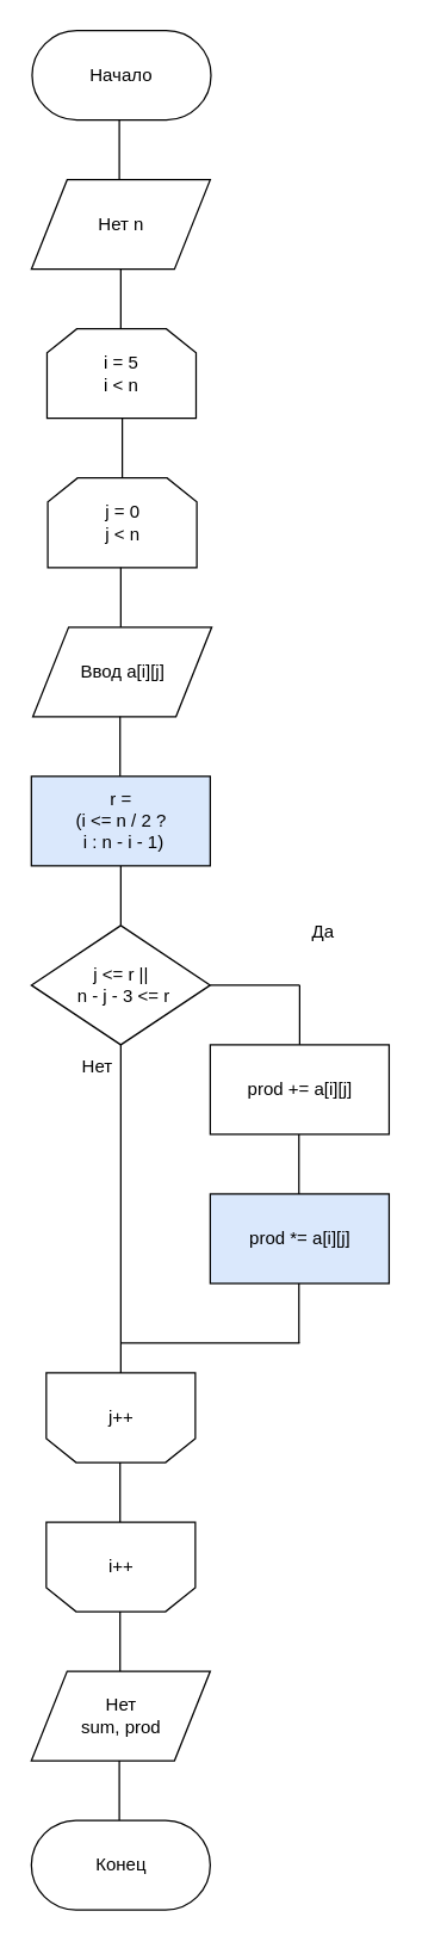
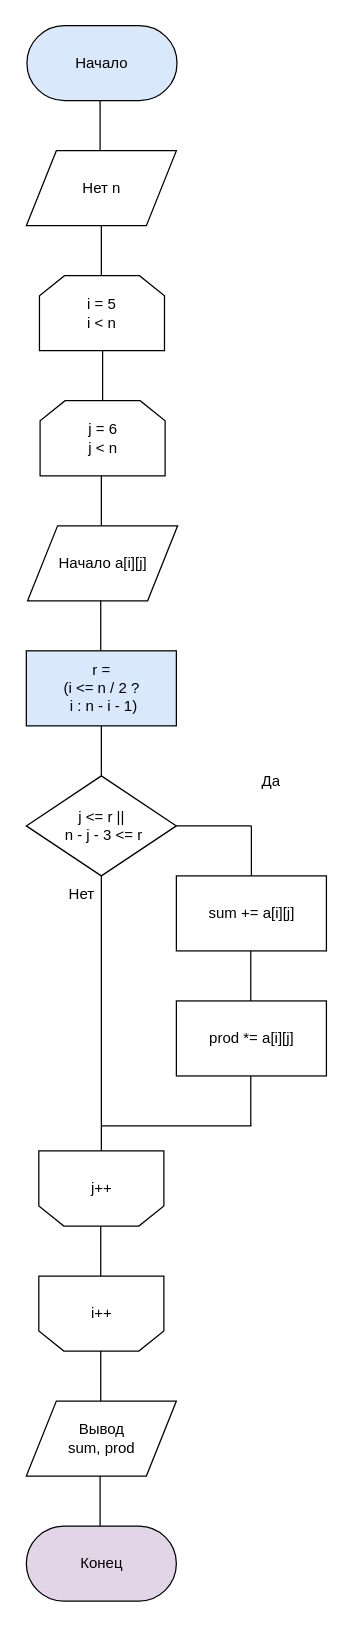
  <mxCell id="0" />
  <mxCell id="1" parent="0" />
- <mxCell id="2" value="Начало" style="rounded=1;whiteSpace=wrap;html=1;arcSize=50;" vertex="1" parent="1"><mxGeometry x="21" y="20" width="120" height="60" as="geometry" /></mxCell>
+ <mxCell id="2" value="Начало" style="rounded=1;whiteSpace=wrap;html=1;arcSize=50;fillColor=#dae8fc;" vertex="1" parent="1"><mxGeometry x="21" y="20" width="120" height="60" as="geometry" /></mxCell>
  <mxCell id="3" value="" style="endArrow=none;html=1;entryX=0.5;entryY=1;entryDx=0;entryDy=0;exitX=0.5;exitY=0;exitDx=0;exitDy=0;" edge="1" parent="1"><mxGeometry width="50" height="50" relative="1" as="geometry"><mxPoint x="80.5" y="220" as="sourcePoint" /><mxPoint x="80.5" y="180" as="targetPoint" /></mxGeometry></mxCell>
  <mxCell id="4" value="i = 5&lt;br&gt;i &amp;lt; n" style="shape=loopLimit;whiteSpace=wrap;html=1;" vertex="1" parent="1"><mxGeometry x="31" y="220" width="100" height="60" as="geometry" /></mxCell>
  <mxCell id="5" value="" style="endArrow=none;html=1;entryX=0.5;entryY=1;entryDx=0;entryDy=0;exitX=0.5;exitY=0;exitDx=0;exitDy=0;" edge="1" parent="1"><mxGeometry width="50" height="50" relative="1" as="geometry"><mxPoint x="81.5" y="320" as="sourcePoint" /><mxPoint x="81.5" y="280" as="targetPoint" /></mxGeometry></mxCell>
  <mxCell id="6" value="j++" style="shape=loopLimit;whiteSpace=wrap;html=1;rounded=0;shadow=0;comic=0;gradientColor=none;align=center;rotation=0;direction=west;" vertex="1" parent="1"><mxGeometry x="30.5" y="920" width="100" height="60" as="geometry" /></mxCell>
- <mxCell id="7" value="j = 0&lt;br&gt;j &amp;lt; n" style="shape=loopLimit;whiteSpace=wrap;html=1;" vertex="1" parent="1"><mxGeometry x="31.5" y="320" width="100" height="60" as="geometry" /></mxCell>
+ <mxCell id="7" value="j = 6&lt;br&gt;j &amp;lt; n" style="shape=loopLimit;whiteSpace=wrap;html=1;" vertex="1" parent="1"><mxGeometry x="31.5" y="320" width="100" height="60" as="geometry" /></mxCell>
  <mxCell id="8" value="" style="endArrow=none;html=1;entryX=0.5;entryY=1;entryDx=0;entryDy=0;exitX=0.5;exitY=0;exitDx=0;exitDy=0;" edge="1" parent="1"><mxGeometry width="50" height="50" relative="1" as="geometry"><mxPoint x="80" y="1020" as="sourcePoint" /><mxPoint x="80" y="980" as="targetPoint" /></mxGeometry></mxCell>
  <mxCell id="9" value="i++" style="shape=loopLimit;whiteSpace=wrap;html=1;rounded=0;shadow=0;comic=0;gradientColor=none;align=center;rotation=0;direction=west;" vertex="1" parent="1"><mxGeometry x="30.5" y="1020" width="100" height="60" as="geometry" /></mxCell>
  <mxCell id="10" value="j &amp;lt;= r ||&lt;br&gt;&amp;nbsp;n - j - 3 &amp;lt;= r" style="rhombus;whiteSpace=wrap;html=1;rounded=0;shadow=0;comic=0;gradientColor=none;align=center;" vertex="1" parent="1"><mxGeometry x="20.5" y="620" width="120" height="80" as="geometry" /></mxCell>
  <mxCell id="11" value="" style="endArrow=none;html=1;entryX=0.5;entryY=1;entryDx=0;entryDy=0;exitX=0.5;exitY=0;exitDx=0;exitDy=0;" edge="1" parent="1"><mxGeometry width="50" height="50" relative="1" as="geometry"><mxPoint x="80.5" y="620" as="sourcePoint" /><mxPoint x="80.5" y="580" as="targetPoint" /></mxGeometry></mxCell>
  <mxCell id="12" value="" style="endArrow=none;html=1;entryX=1;entryY=0.5;entryDx=0;entryDy=0;" edge="1" parent="1" target="10"><mxGeometry width="50" height="50" relative="1" as="geometry"><mxPoint x="200.5" y="660" as="sourcePoint" /><mxPoint x="70.5" y="900" as="targetPoint" /></mxGeometry></mxCell>
  <mxCell id="13" value="" style="endArrow=none;html=1;entryX=0.5;entryY=1;entryDx=0;entryDy=0;exitX=0.5;exitY=0;exitDx=0;exitDy=0;" edge="1" parent="1"><mxGeometry width="50" height="50" relative="1" as="geometry"><mxPoint x="200.5" y="700" as="sourcePoint" /><mxPoint x="200.5" y="660" as="targetPoint" /></mxGeometry></mxCell>
  <mxCell id="14" value="Да" style="text;html=1;resizable=0;autosize=1;align=center;verticalAlign=middle;points=[];fillColor=none;strokeColor=none;rounded=0;" vertex="1" parent="1"><mxGeometry x="200.5" y="615" width="30" height="20" as="geometry" /></mxCell>
  <mxCell id="15" value="Нет" style="text;html=1;strokeColor=none;fillColor=none;align=center;verticalAlign=middle;whiteSpace=wrap;rounded=0;" vertex="1" parent="1"><mxGeometry x="50" y="705" width="30" height="20" as="geometry" /></mxCell>
  <mxCell id="16" value="" style="endArrow=none;html=1;entryX=0.5;entryY=1;entryDx=0;entryDy=0;" edge="1" parent="1"><mxGeometry width="50" height="50" relative="1" as="geometry"><mxPoint x="80.5" y="920" as="sourcePoint" /><mxPoint x="80.5" y="700" as="targetPoint" /></mxGeometry></mxCell>
  <mxCell id="17" value="" style="endArrow=none;html=1;entryX=0.5;entryY=1;entryDx=0;entryDy=0;exitX=0.5;exitY=0;exitDx=0;exitDy=0;" edge="1" parent="1"><mxGeometry width="50" height="50" relative="1" as="geometry"><mxPoint x="200" y="900" as="sourcePoint" /><mxPoint x="200" y="860" as="targetPoint" /></mxGeometry></mxCell>
  <mxCell id="18" value="" style="endArrow=none;html=1;" edge="1" parent="1"><mxGeometry width="50" height="50" relative="1" as="geometry"><mxPoint x="200.5" y="900" as="sourcePoint" /><mxPoint x="80.5" y="900" as="targetPoint" /></mxGeometry></mxCell>
- <mxCell id="19" value="prod += a[i][j]" style="rounded=0;whiteSpace=wrap;html=1;" vertex="1" parent="1"><mxGeometry x="140.5" y="700" width="120" height="60" as="geometry" /></mxCell>
+ <mxCell id="19" value="sum += a[i][j]" style="rounded=0;whiteSpace=wrap;html=1;" vertex="1" parent="1"><mxGeometry x="140.5" y="700" width="120" height="60" as="geometry" /></mxCell>
  <mxCell id="20" value="" style="endArrow=none;html=1;entryX=0.5;entryY=1;entryDx=0;entryDy=0;exitX=0.5;exitY=0;exitDx=0;exitDy=0;" edge="1" parent="1"><mxGeometry width="50" height="50" relative="1" as="geometry"><mxPoint x="80" y="1120" as="sourcePoint" /><mxPoint x="80" y="1080" as="targetPoint" /></mxGeometry></mxCell>
- <mxCell id="21" value="Нет&lt;br&gt;sum, prod" style="shape=parallelogram;perimeter=parallelogramPerimeter;whiteSpace=wrap;html=1;" vertex="1" parent="1"><mxGeometry x="20.5" y="1120" width="120" height="60" as="geometry" /></mxCell>
- <mxCell id="22" value="Конец" style="rounded=1;whiteSpace=wrap;html=1;arcSize=50;" vertex="1" parent="1"><mxGeometry x="20.5" y="1220" width="120" height="60" as="geometry" /></mxCell>
+ <mxCell id="21" value="Вывод&lt;br&gt;sum, prod" style="shape=parallelogram;perimeter=parallelogramPerimeter;whiteSpace=wrap;html=1;" vertex="1" parent="1"><mxGeometry x="20.5" y="1120" width="120" height="60" as="geometry" /></mxCell>
+ <mxCell id="22" value="Конец" style="rounded=1;whiteSpace=wrap;html=1;arcSize=50;fillColor=#e1d5e7;" vertex="1" parent="1"><mxGeometry x="20.5" y="1220" width="120" height="60" as="geometry" /></mxCell>
  <mxCell id="23" value="" style="endArrow=none;html=1;entryX=0.5;entryY=1;entryDx=0;entryDy=0;exitX=0.5;exitY=0;exitDx=0;exitDy=0;" edge="1" parent="1"><mxGeometry width="50" height="50" relative="1" as="geometry"><mxPoint x="79.5" y="1220" as="sourcePoint" /><mxPoint x="79.5" y="1180" as="targetPoint" /></mxGeometry></mxCell>
  <mxCell id="24" value="Нет n" style="shape=parallelogram;perimeter=parallelogramPerimeter;whiteSpace=wrap;html=1;" vertex="1" parent="1"><mxGeometry x="20.5" y="120" width="120" height="60" as="geometry" /></mxCell>
  <mxCell id="25" value="" style="endArrow=none;html=1;entryX=0.5;entryY=1;entryDx=0;entryDy=0;exitX=0.5;exitY=0;exitDx=0;exitDy=0;" edge="1" parent="1"><mxGeometry width="50" height="50" relative="1" as="geometry"><mxPoint x="79.5" y="120" as="sourcePoint" /><mxPoint x="79.5" y="80" as="targetPoint" /></mxGeometry></mxCell>
- <mxCell id="26" value="Ввод a[i][j]" style="shape=parallelogram;perimeter=parallelogramPerimeter;whiteSpace=wrap;html=1;" vertex="1" parent="1"><mxGeometry x="21.5" y="420" width="120" height="60" as="geometry" /></mxCell>
+ <mxCell id="26" value="Начало a[i][j]" style="shape=parallelogram;perimeter=parallelogramPerimeter;whiteSpace=wrap;html=1;" vertex="1" parent="1"><mxGeometry x="21.5" y="420" width="120" height="60" as="geometry" /></mxCell>
  <mxCell id="27" value="" style="endArrow=none;html=1;entryX=0.5;entryY=1;entryDx=0;entryDy=0;exitX=0.5;exitY=0;exitDx=0;exitDy=0;" edge="1" parent="1"><mxGeometry width="50" height="50" relative="1" as="geometry"><mxPoint x="80.5" y="420" as="sourcePoint" /><mxPoint x="80.5" y="380" as="targetPoint" /></mxGeometry></mxCell>
  <mxCell id="28" value="r = &lt;br&gt;(i &amp;lt;= n / 2 ?&lt;br&gt;&amp;nbsp;i : n - i - 1)" style="rounded=0;whiteSpace=wrap;html=1;fillColor=#dae8fc;" vertex="1" parent="1"><mxGeometry x="20.5" y="520" width="120" height="60" as="geometry" /></mxCell>
  <mxCell id="29" value="" style="endArrow=none;html=1;entryX=0.5;entryY=1;entryDx=0;entryDy=0;exitX=0.5;exitY=0;exitDx=0;exitDy=0;" edge="1" parent="1"><mxGeometry width="50" height="50" relative="1" as="geometry"><mxPoint x="80" y="520" as="sourcePoint" /><mxPoint x="80" y="480" as="targetPoint" /></mxGeometry></mxCell>
  <mxCell id="30" value="" style="endArrow=none;html=1;entryX=0.5;entryY=1;entryDx=0;entryDy=0;exitX=0.5;exitY=0;exitDx=0;exitDy=0;" edge="1" parent="1"><mxGeometry width="50" height="50" relative="1" as="geometry"><mxPoint x="200" y="800" as="sourcePoint" /><mxPoint x="200" y="760" as="targetPoint" /></mxGeometry></mxCell>
- <mxCell id="31" value="prod *= a[i][j]" style="rounded=0;whiteSpace=wrap;html=1;fillColor=#dae8fc;" vertex="1" parent="1"><mxGeometry x="140.5" y="800" width="120" height="60" as="geometry" /></mxCell>
+ <mxCell id="31" value="prod *= a[i][j]" style="rounded=0;whiteSpace=wrap;html=1;" vertex="1" parent="1"><mxGeometry x="140.5" y="800" width="120" height="60" as="geometry" /></mxCell>
